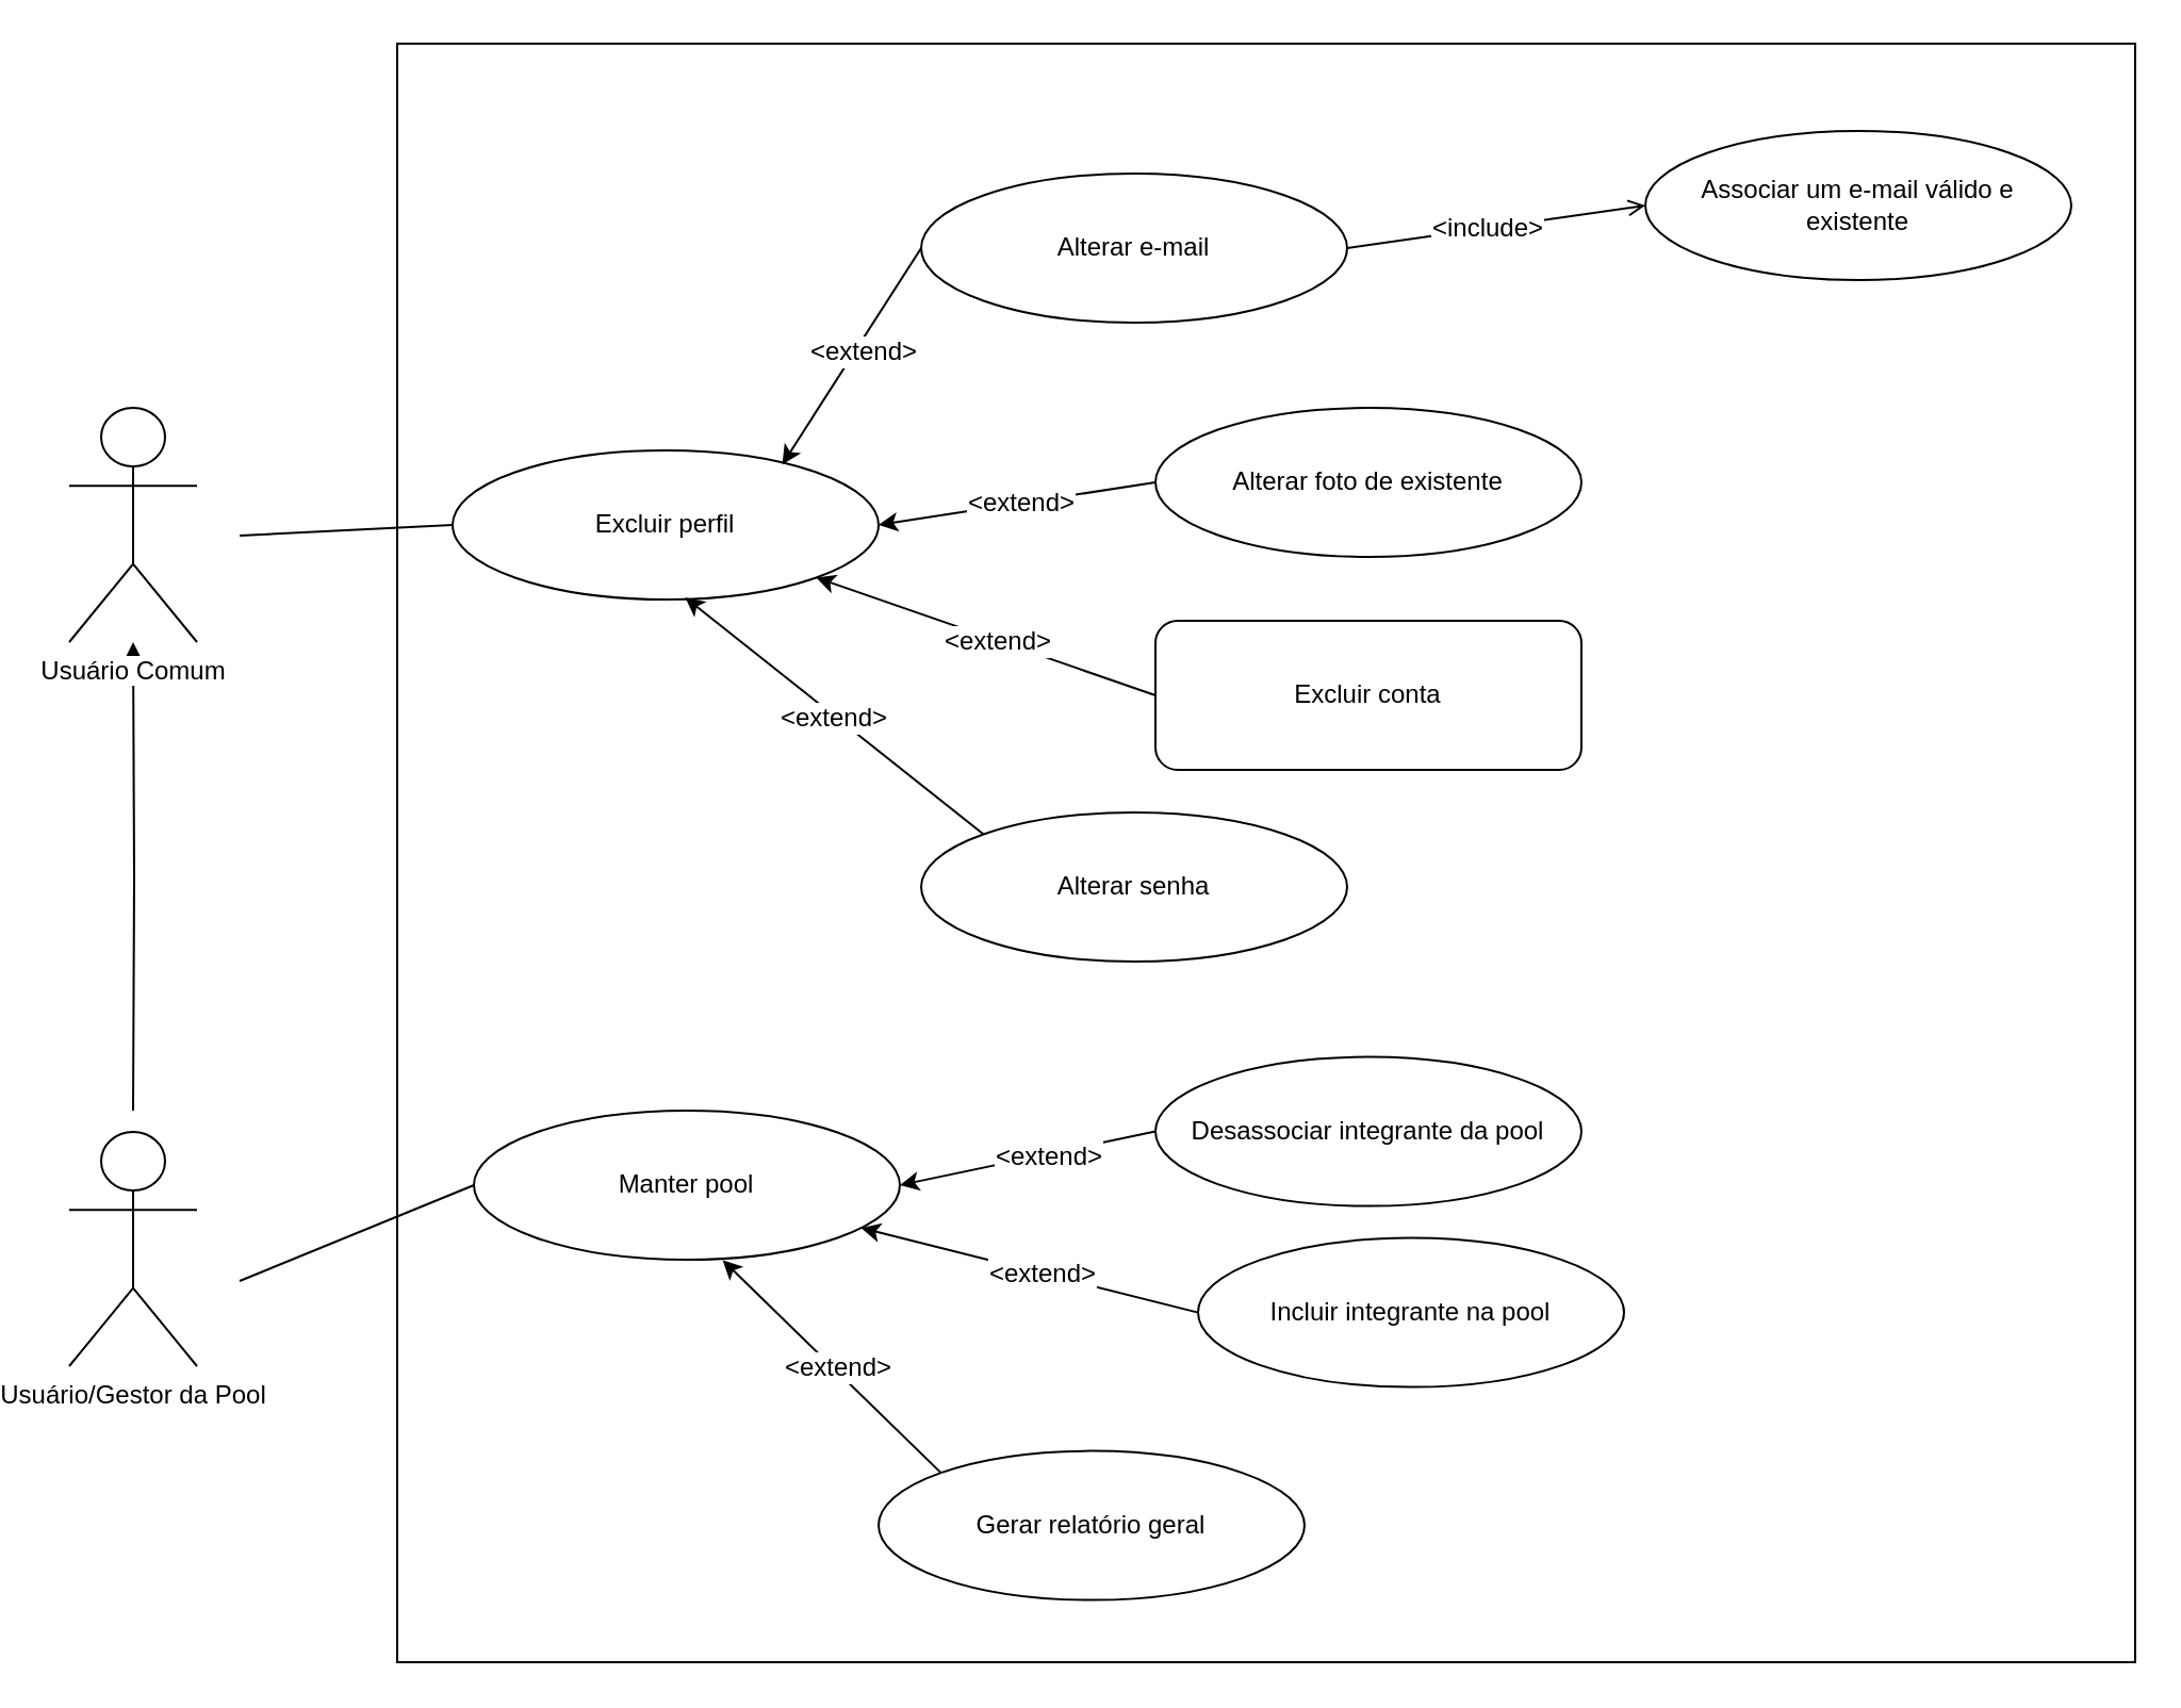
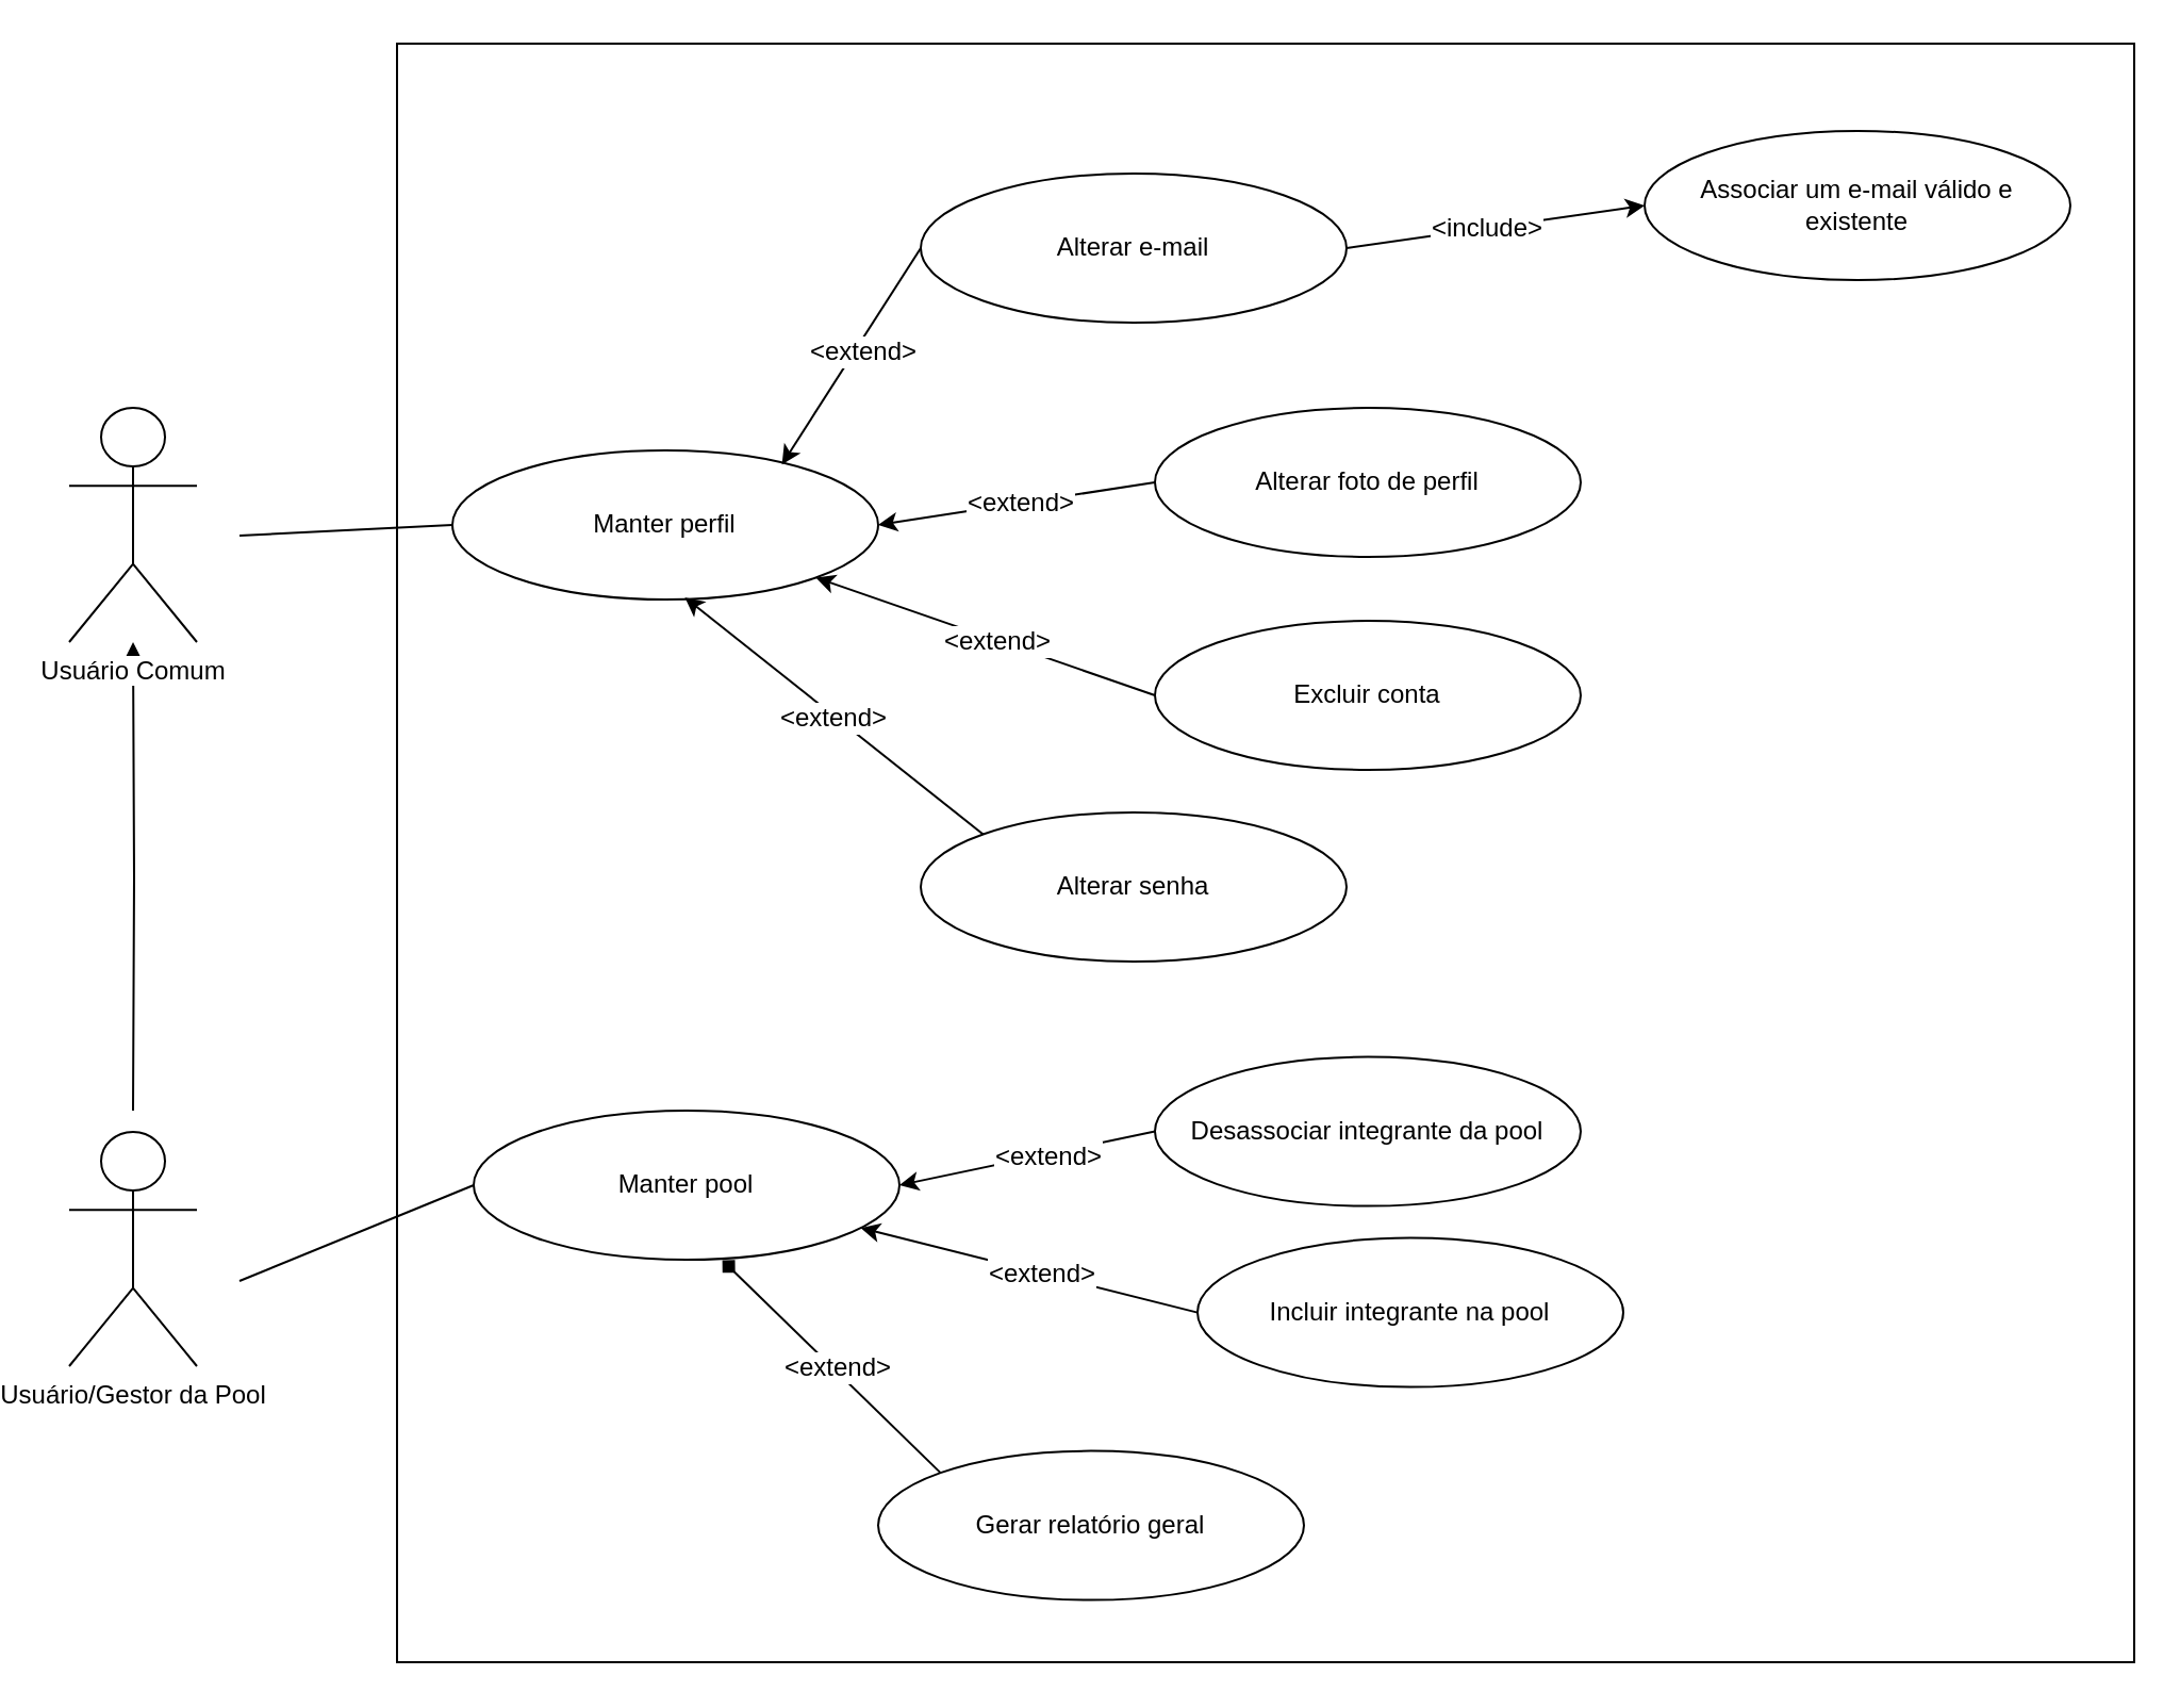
  <mxCell id="0" />
  <mxCell id="1" parent="0" />
  <mxCell id="2" value="" style="rounded=0;whiteSpace=wrap;html=1;" vertex="1" parent="1"><mxGeometry x="174" y="20" width="816" height="760" as="geometry" /></mxCell>
  <mxCell id="3" value="" style="edgeStyle=orthogonalEdgeStyle;rounded=0;orthogonalLoop=1;jettySize=auto;html=1;" edge="1" parent="1" target="4"><mxGeometry relative="1" as="geometry"><mxPoint x="50" y="521" as="sourcePoint" /><mxPoint x="90" y="411" as="targetPoint" /></mxGeometry></mxCell>
  <mxCell id="4" value="Usuário Comum" style="shape=umlActor;verticalLabelPosition=bottom;labelBackgroundColor=#ffffff;verticalAlign=top;html=1;outlineConnect=0;" vertex="1" parent="1"><mxGeometry x="20" y="191" width="60" height="110" as="geometry" /></mxCell>
  <mxCell id="5" value="Usuário/Gestor da Pool" style="shape=umlActor;verticalLabelPosition=bottom;labelBackgroundColor=#ffffff;verticalAlign=top;html=1;outlineConnect=0;" vertex="1" parent="1"><mxGeometry x="20" y="531" width="60" height="110" as="geometry" /></mxCell>
  <mxCell id="6" value="Alterar senha" style="ellipse;whiteSpace=wrap;html=1;" vertex="1" parent="1"><mxGeometry x="420" y="381" width="200" height="70" as="geometry" /></mxCell>
- <mxCell id="7" value="Excluir perfil" style="ellipse;whiteSpace=wrap;html=1;" vertex="1" parent="1"><mxGeometry x="200" y="211" width="200" height="70" as="geometry" /></mxCell>
- <mxCell id="8" value="Alterar foto de existente" style="ellipse;whiteSpace=wrap;html=1;" vertex="1" parent="1"><mxGeometry x="530" y="191" width="200" height="70" as="geometry" /></mxCell>
+ <mxCell id="7" value="Manter perfil" style="ellipse;whiteSpace=wrap;html=1;" vertex="1" parent="1"><mxGeometry x="200" y="211" width="200" height="70" as="geometry" /></mxCell>
+ <mxCell id="8" value="Alterar foto de perfil" style="ellipse;whiteSpace=wrap;html=1;" vertex="1" parent="1"><mxGeometry x="530" y="191" width="200" height="70" as="geometry" /></mxCell>
  <mxCell id="9" value="" style="endArrow=classic;html=1;exitX=0;exitY=0.5;exitDx=0;exitDy=0;entryX=1;entryY=0.5;entryDx=0;entryDy=0;" edge="1" parent="1" source="8" target="7"><mxGeometry width="50" height="50" relative="1" as="geometry"><mxPoint x="460" y="231" as="sourcePoint" /><mxPoint x="510" y="181" as="targetPoint" /></mxGeometry></mxCell>
  <mxCell id="10" value="&amp;lt;extend&amp;gt;" style="text;html=1;resizable=0;points=[];align=center;verticalAlign=middle;labelBackgroundColor=#ffffff;" vertex="1" connectable="0" parent="9"><mxGeometry x="0.196" y="2" relative="1" as="geometry"><mxPoint x="14" y="-4" as="offset" /></mxGeometry></mxCell>
- <mxCell id="11" value="Excluir conta" style="whiteSpace=wrap;html=1;rounded=1;" vertex="1" parent="1"><mxGeometry x="530" y="291" width="200" height="70" as="geometry" /></mxCell>
+ <mxCell id="11" value="Excluir conta" style="ellipse;whiteSpace=wrap;html=1;" vertex="1" parent="1"><mxGeometry x="530" y="291" width="200" height="70" as="geometry" /></mxCell>
  <mxCell id="12" value="" style="endArrow=classic;html=1;entryX=1;entryY=1;entryDx=0;entryDy=0;exitX=0;exitY=0.5;exitDx=0;exitDy=0;" edge="1" parent="1" source="11" target="7"><mxGeometry width="50" height="50" relative="1" as="geometry"><mxPoint x="400" y="351" as="sourcePoint" /><mxPoint x="450" y="301" as="targetPoint" /></mxGeometry></mxCell>
  <mxCell id="13" value="&amp;lt;extend&amp;gt;" style="text;html=1;resizable=0;points=[];align=center;verticalAlign=middle;labelBackgroundColor=#ffffff;" vertex="1" connectable="0" parent="12"><mxGeometry x="0.147" y="1" relative="1" as="geometry"><mxPoint x="17.5" y="5.5" as="offset" /></mxGeometry></mxCell>
  <mxCell id="14" value="Alterar e-mail" style="ellipse;whiteSpace=wrap;html=1;" vertex="1" parent="1"><mxGeometry x="420" y="81" width="200" height="70" as="geometry" /></mxCell>
  <mxCell id="15" value="Associar um e-mail válido e existente" style="ellipse;whiteSpace=wrap;html=1;" vertex="1" parent="1"><mxGeometry x="760" y="61" width="200" height="70" as="geometry" /></mxCell>
- <mxCell id="16" value="" style="endArrow=open;html=1;entryX=0;entryY=0.5;entryDx=0;entryDy=0;exitX=1;exitY=0.5;exitDx=0;exitDy=0;" edge="1" parent="1" source="14" target="15"><mxGeometry width="50" height="50" relative="1" as="geometry"><mxPoint x="490" y="161" as="sourcePoint" /><mxPoint x="540" y="111" as="targetPoint" /></mxGeometry></mxCell>
+ <mxCell id="16" value="" style="endArrow=classic;html=1;entryX=0;entryY=0.5;entryDx=0;entryDy=0;exitX=1;exitY=0.5;exitDx=0;exitDy=0;" edge="1" parent="1" source="14" target="15"><mxGeometry width="50" height="50" relative="1" as="geometry"><mxPoint x="490" y="161" as="sourcePoint" /><mxPoint x="540" y="111" as="targetPoint" /></mxGeometry></mxCell>
  <mxCell id="17" value="&amp;lt;include&amp;gt;" style="text;html=1;resizable=0;points=[];align=center;verticalAlign=middle;labelBackgroundColor=#ffffff;" vertex="1" connectable="0" parent="16"><mxGeometry x="-0.243" y="-1" relative="1" as="geometry"><mxPoint x="11.5" y="-2.5" as="offset" /></mxGeometry></mxCell>
  <mxCell id="18" value="" style="endArrow=classic;html=1;exitX=0;exitY=0.5;exitDx=0;exitDy=0;entryX=0.774;entryY=0.094;entryDx=0;entryDy=0;entryPerimeter=0;" edge="1" parent="1" source="14" target="7"><mxGeometry width="50" height="50" relative="1" as="geometry"><mxPoint x="420" y="151" as="sourcePoint" /><mxPoint x="470" y="101" as="targetPoint" /></mxGeometry></mxCell>
  <mxCell id="19" value="&amp;lt;extend&amp;gt;" style="text;html=1;resizable=0;points=[];align=center;verticalAlign=middle;labelBackgroundColor=#ffffff;" vertex="1" connectable="0" parent="18"><mxGeometry x="0.197" y="-3" relative="1" as="geometry"><mxPoint x="13.5" y="-10.5" as="offset" /></mxGeometry></mxCell>
  <mxCell id="20" value="" style="endArrow=classic;html=1;exitX=0;exitY=0;exitDx=0;exitDy=0;entryX=0.546;entryY=0.986;entryDx=0;entryDy=0;entryPerimeter=0;" edge="1" parent="1" source="6" target="7"><mxGeometry width="50" height="50" relative="1" as="geometry"><mxPoint x="330" y="381" as="sourcePoint" /><mxPoint x="380" y="331" as="targetPoint" /></mxGeometry></mxCell>
  <mxCell id="21" value="&amp;lt;extend&amp;gt;" style="text;html=1;resizable=0;points=[];align=center;verticalAlign=middle;labelBackgroundColor=#ffffff;" vertex="1" connectable="0" parent="20"><mxGeometry x="0.138" y="3" relative="1" as="geometry"><mxPoint x="11" y="6.5" as="offset" /></mxGeometry></mxCell>
  <mxCell id="22" value="Manter pool" style="ellipse;whiteSpace=wrap;html=1;" vertex="1" parent="1"><mxGeometry x="210" y="521" width="200" height="70" as="geometry" /></mxCell>
  <mxCell id="23" value="Incluir integrante na pool" style="ellipse;whiteSpace=wrap;html=1;" vertex="1" parent="1"><mxGeometry x="550" y="580.8" width="200" height="70" as="geometry" /></mxCell>
  <mxCell id="24" value="" style="endArrow=classic;html=1;exitX=0;exitY=0.5;exitDx=0;exitDy=0;" edge="1" parent="1" source="23" target="22"><mxGeometry width="50" height="50" relative="1" as="geometry"><mxPoint x="450" y="691" as="sourcePoint" /><mxPoint x="480" y="641" as="targetPoint" /></mxGeometry></mxCell>
  <mxCell id="25" value="&amp;lt;extend&amp;gt;" style="text;html=1;resizable=0;points=[];align=center;verticalAlign=middle;labelBackgroundColor=#ffffff;" vertex="1" connectable="0" parent="24"><mxGeometry x="0.179" y="2" relative="1" as="geometry"><mxPoint x="20" y="3.5" as="offset" /></mxGeometry></mxCell>
  <mxCell id="26" value="Desassociar integrante da pool" style="ellipse;whiteSpace=wrap;html=1;" vertex="1" parent="1"><mxGeometry x="530" y="495.8" width="200" height="70" as="geometry" /></mxCell>
  <mxCell id="27" value="" style="endArrow=classic;html=1;exitX=0;exitY=0.5;exitDx=0;exitDy=0;entryX=1;entryY=0.5;entryDx=0;entryDy=0;" edge="1" parent="1" source="26" target="22"><mxGeometry width="50" height="50" relative="1" as="geometry"><mxPoint x="520" y="571" as="sourcePoint" /><mxPoint x="570" y="521" as="targetPoint" /></mxGeometry></mxCell>
  <mxCell id="28" value="&amp;lt;extend&amp;gt;" style="text;html=1;resizable=0;points=[];align=center;verticalAlign=middle;labelBackgroundColor=#ffffff;" vertex="1" connectable="0" parent="27"><mxGeometry x="0.159" y="2" relative="1" as="geometry"><mxPoint x="19" y="-5" as="offset" /></mxGeometry></mxCell>
  <mxCell id="29" value="" style="endArrow=none;html=1;exitX=0;exitY=0.5;exitDx=0;exitDy=0;" edge="1" parent="1" source="22"><mxGeometry width="50" height="50" relative="1" as="geometry"><mxPoint x="160" y="541" as="sourcePoint" /><mxPoint x="100" y="601" as="targetPoint" /></mxGeometry></mxCell>
  <mxCell id="30" value="" style="endArrow=none;html=1;entryX=0;entryY=0.5;entryDx=0;entryDy=0;" edge="1" parent="1" target="7"><mxGeometry width="50" height="50" relative="1" as="geometry"><mxPoint x="100" y="251" as="sourcePoint" /><mxPoint x="180" y="201" as="targetPoint" /></mxGeometry></mxCell>
  <mxCell id="31" value="Gerar relatório geral" style="ellipse;whiteSpace=wrap;html=1;" vertex="1" parent="1"><mxGeometry x="400" y="680.8" width="200" height="70" as="geometry" /></mxCell>
- <mxCell id="32" value="" style="endArrow=classic;html=1;entryX=0.584;entryY=1.003;entryDx=0;entryDy=0;entryPerimeter=0;exitX=0;exitY=0;exitDx=0;exitDy=0;" edge="1" parent="1" source="31" target="22"><mxGeometry width="50" height="50" relative="1" as="geometry"><mxPoint x="400" y="691" as="sourcePoint" /><mxPoint x="450" y="641" as="targetPoint" /></mxGeometry></mxCell>
+ <mxCell id="32" value="" style="endArrow=diamond;html=1;entryX=0.584;entryY=1.003;entryDx=0;entryDy=0;entryPerimeter=0;exitX=0;exitY=0;exitDx=0;exitDy=0;" edge="1" parent="1" source="31" target="22"><mxGeometry width="50" height="50" relative="1" as="geometry"><mxPoint x="400" y="691" as="sourcePoint" /><mxPoint x="450" y="641" as="targetPoint" /></mxGeometry></mxCell>
  <mxCell id="33" value="&amp;lt;extend&amp;gt;" style="text;html=1;resizable=0;points=[];align=center;verticalAlign=middle;labelBackgroundColor=#ffffff;" vertex="1" connectable="0" parent="32"><mxGeometry x="0.123" y="2" relative="1" as="geometry"><mxPoint x="9.5" y="4.5" as="offset" /></mxGeometry></mxCell>
